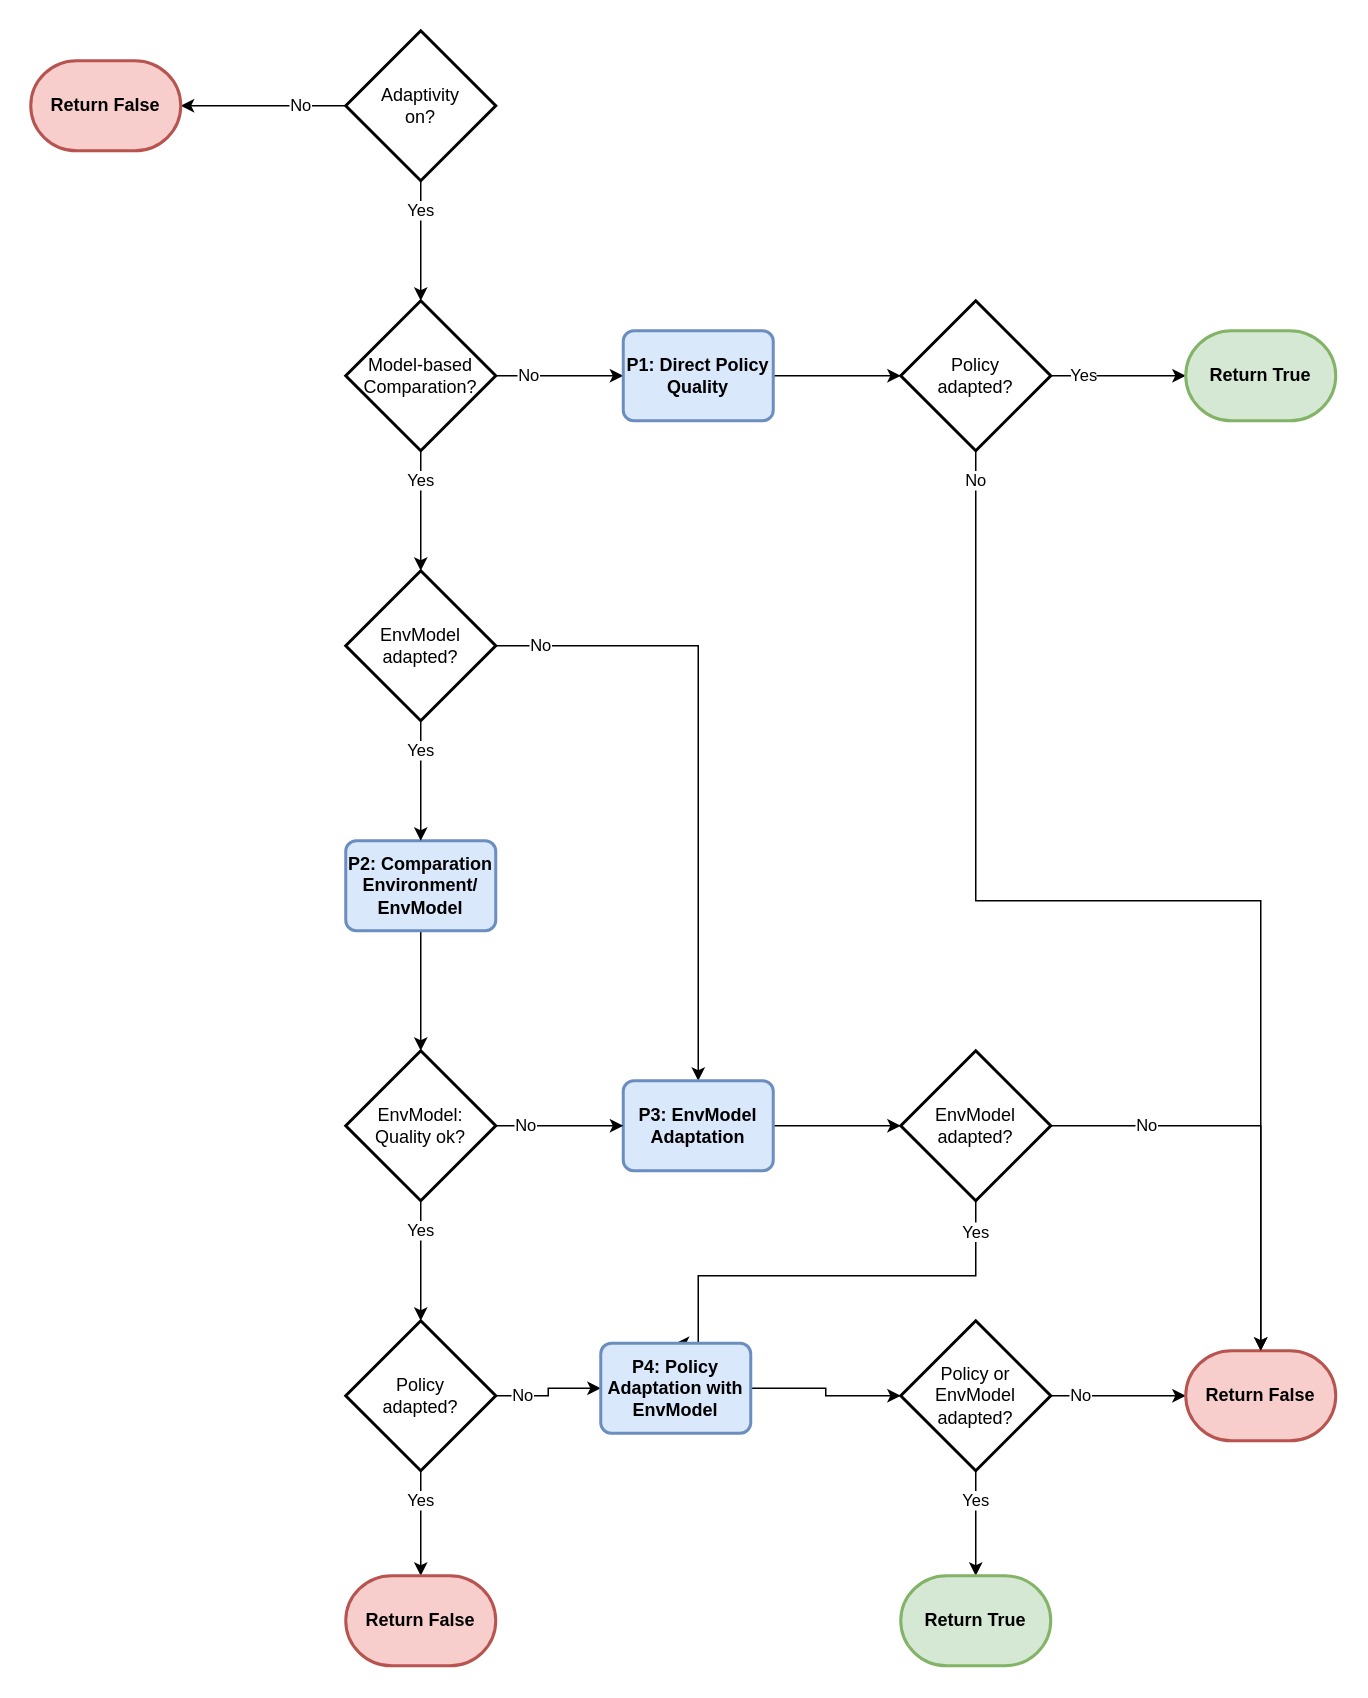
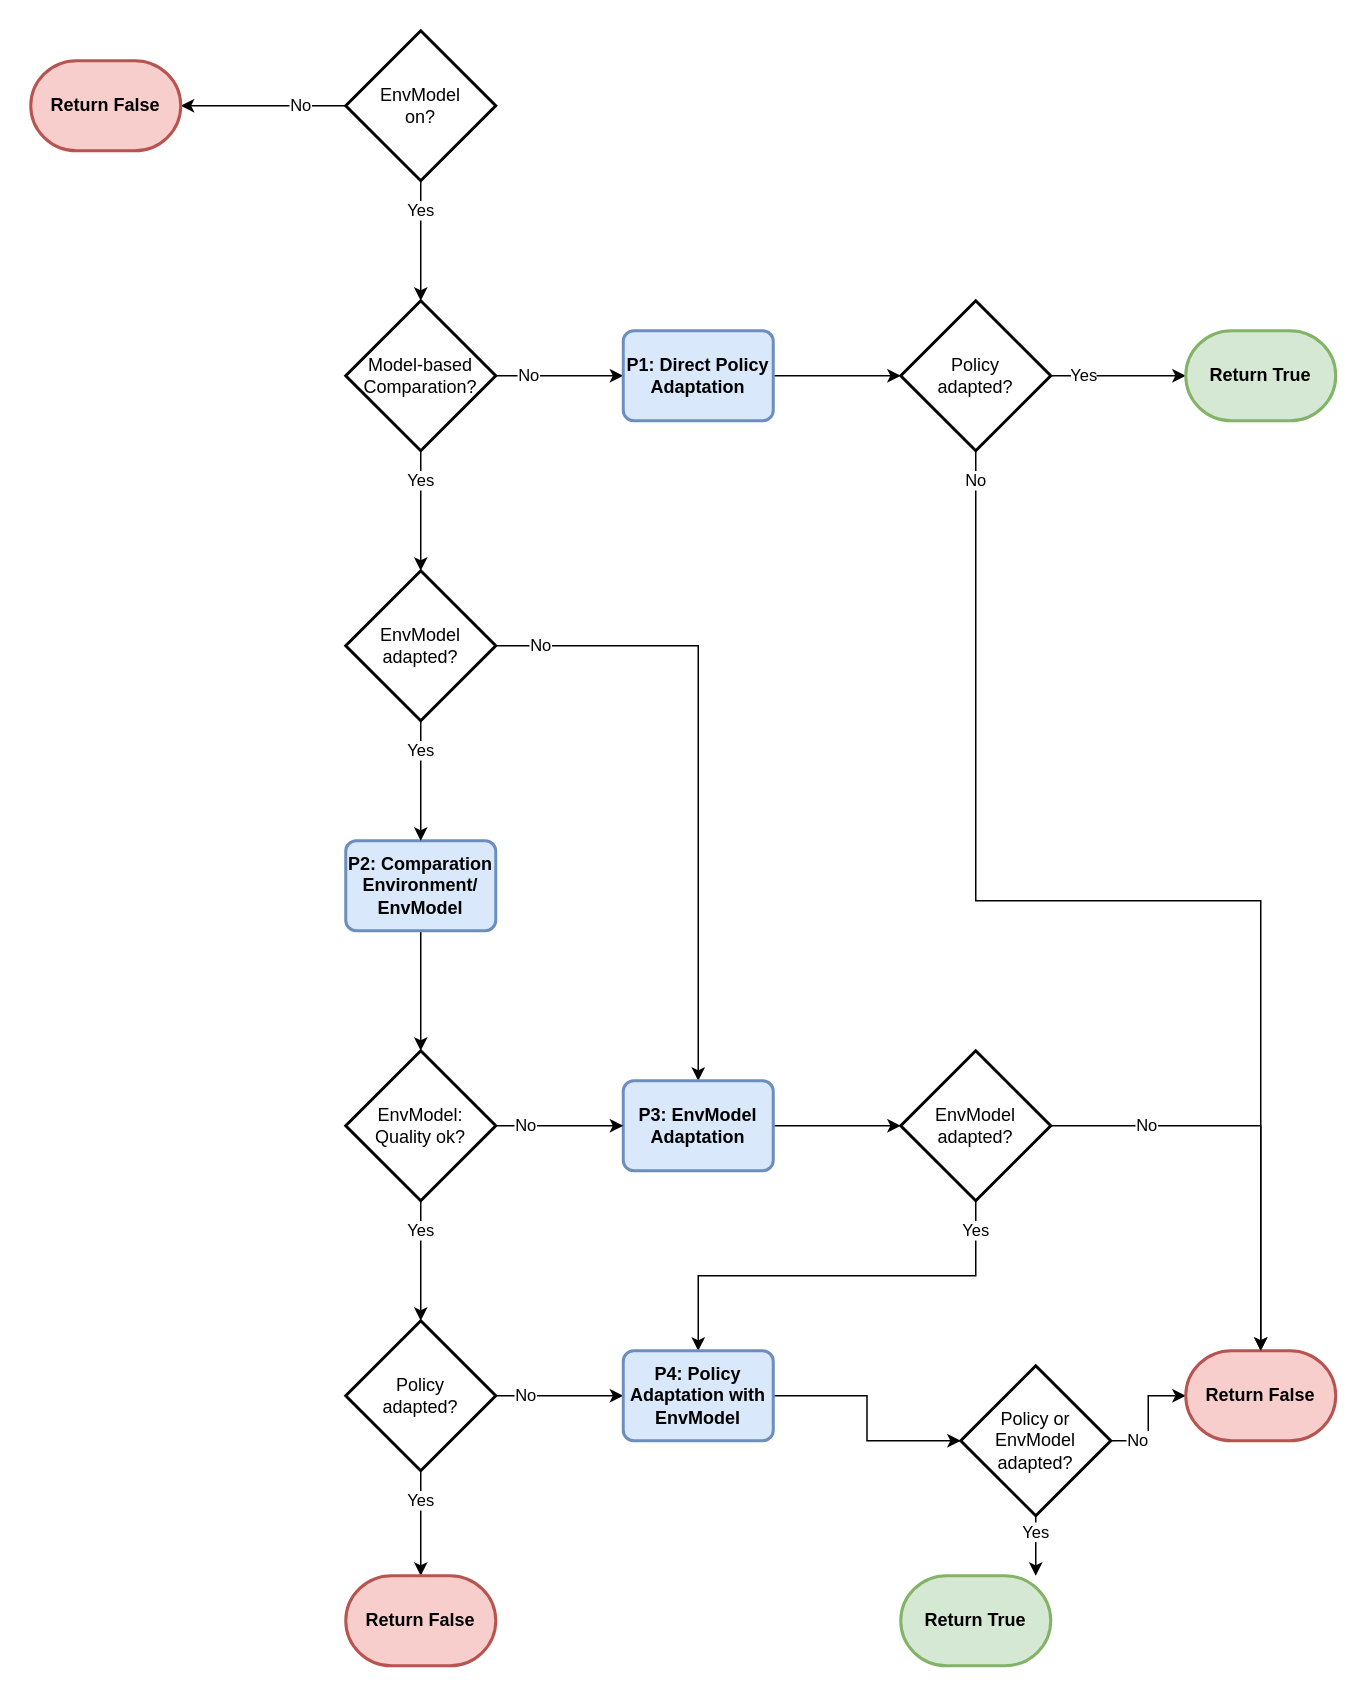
  <mxCell id="0" />
  <mxCell id="1" parent="0" />
  <mxCell id="2" value="No" style="edgeStyle=orthogonalEdgeStyle;rounded=0;orthogonalLoop=1;jettySize=auto;html=1;exitX=0;exitY=0.5;exitDx=0;exitDy=0;exitPerimeter=0;" parent="1" source="4" target="5" edge="1"><mxGeometry x="-0.455" relative="1" as="geometry"><mxPoint as="offset" /></mxGeometry></mxCell>
  <mxCell id="3" value="Yes" style="edgeStyle=orthogonalEdgeStyle;rounded=0;orthogonalLoop=1;jettySize=auto;html=1;" parent="1" source="4" target="31" edge="1"><mxGeometry x="-0.5" relative="1" as="geometry"><Array as="points"><mxPoint x="280" y="120" /><mxPoint x="280" y="120" /></Array><mxPoint as="offset" /></mxGeometry></mxCell>
- <mxCell id="4" value="Adaptivity&lt;br&gt;on?" style="strokeWidth=2;html=1;shape=mxgraph.flowchart.decision;whiteSpace=wrap;" parent="1" vertex="1"><mxGeometry x="230" y="20" width="100" height="100" as="geometry" /></mxCell>
+ <mxCell id="4" value="EnvModel&lt;br&gt;on?" style="strokeWidth=2;html=1;shape=mxgraph.flowchart.decision;whiteSpace=wrap;" parent="1" vertex="1"><mxGeometry x="230" y="20" width="100" height="100" as="geometry" /></mxCell>
  <mxCell id="5" value="Return False" style="strokeWidth=2;html=1;shape=mxgraph.flowchart.terminator;whiteSpace=wrap;fillColor=#f8cecc;strokeColor=#b85450;fontStyle=1" parent="1" vertex="1"><mxGeometry x="20" y="40" width="100" height="60" as="geometry" /></mxCell>
  <mxCell id="6" value="" style="edgeStyle=orthogonalEdgeStyle;rounded=0;orthogonalLoop=1;jettySize=auto;html=1;" parent="1" source="7" target="28" edge="1"><mxGeometry relative="1" as="geometry" /></mxCell>
  <mxCell id="7" value="P2: Comparation&lt;br&gt;Environment/&lt;br&gt;EnvModel" style="rounded=1;whiteSpace=wrap;html=1;absoluteArcSize=1;arcSize=14;strokeWidth=2;fillColor=#dae8fc;strokeColor=#6c8ebf;fontStyle=1" parent="1" vertex="1"><mxGeometry x="230" y="560" width="100" height="60" as="geometry" /></mxCell>
  <mxCell id="8" value="No" style="edgeStyle=orthogonalEdgeStyle;rounded=0;orthogonalLoop=1;jettySize=auto;html=1;entryX=0.5;entryY=0;entryDx=0;entryDy=0;" parent="1" source="10" target="18" edge="1"><mxGeometry x="-0.86" relative="1" as="geometry"><mxPoint as="offset" /></mxGeometry></mxCell>
  <mxCell id="9" value="Yes" style="edgeStyle=orthogonalEdgeStyle;rounded=0;orthogonalLoop=1;jettySize=auto;html=1;" parent="1" source="10" target="7" edge="1"><mxGeometry x="-0.5" relative="1" as="geometry"><mxPoint as="offset" /></mxGeometry></mxCell>
  <mxCell id="10" value="EnvModel&lt;br&gt;adapted?" style="strokeWidth=2;html=1;shape=mxgraph.flowchart.decision;whiteSpace=wrap;" parent="1" vertex="1"><mxGeometry x="230" y="380" width="100" height="100" as="geometry" /></mxCell>
  <mxCell id="11" value="No" style="edgeStyle=orthogonalEdgeStyle;rounded=0;orthogonalLoop=1;jettySize=auto;html=1;" parent="1" source="13" target="20" edge="1"><mxGeometry x="-0.529" relative="1" as="geometry"><mxPoint as="offset" /></mxGeometry></mxCell>
  <mxCell id="12" value="Yes" style="edgeStyle=orthogonalEdgeStyle;rounded=0;orthogonalLoop=1;jettySize=auto;html=1;" parent="1" source="13" edge="1"><mxGeometry x="-0.429" relative="1" as="geometry"><Array as="points"><mxPoint x="280" y="1010" /><mxPoint x="280" y="1010" /></Array><mxPoint as="offset" /><mxPoint x="280" y="1050" as="targetPoint" /></mxGeometry></mxCell>
  <mxCell id="13" value="Policy&lt;br&gt;adapted?" style="strokeWidth=2;html=1;shape=mxgraph.flowchart.decision;whiteSpace=wrap;" parent="1" vertex="1"><mxGeometry x="230" y="880" width="100" height="100" as="geometry" /></mxCell>
  <mxCell id="14" value="No" style="edgeStyle=orthogonalEdgeStyle;rounded=0;orthogonalLoop=1;jettySize=auto;html=1;entryX=0.5;entryY=0;entryDx=0;entryDy=0;entryPerimeter=0;" parent="1" source="16" target="25" edge="1"><mxGeometry x="-0.556" relative="1" as="geometry"><mxPoint as="offset" /><mxPoint x="790" y="750" as="targetPoint" /></mxGeometry></mxCell>
  <mxCell id="15" value="Yes" style="edgeStyle=orthogonalEdgeStyle;rounded=0;orthogonalLoop=1;jettySize=auto;html=1;entryX=0.5;entryY=0;entryDx=0;entryDy=0;" parent="1" source="16" target="20" edge="1"><mxGeometry x="-0.86" relative="1" as="geometry"><Array as="points"><mxPoint x="650" y="850" /><mxPoint x="465" y="850" /></Array><mxPoint as="offset" /></mxGeometry></mxCell>
  <mxCell id="16" value="EnvModel&lt;br&gt;adapted?" style="strokeWidth=2;html=1;shape=mxgraph.flowchart.decision;whiteSpace=wrap;" parent="1" vertex="1"><mxGeometry x="600" y="700" width="100" height="100" as="geometry" /></mxCell>
  <mxCell id="17" value="" style="edgeStyle=orthogonalEdgeStyle;rounded=0;orthogonalLoop=1;jettySize=auto;html=1;" parent="1" source="18" target="16" edge="1"><mxGeometry relative="1" as="geometry" /></mxCell>
  <mxCell id="18" value="P3: EnvModel&lt;br&gt;Adaptation" style="rounded=1;whiteSpace=wrap;html=1;absoluteArcSize=1;arcSize=14;strokeWidth=2;fillColor=#dae8fc;strokeColor=#6c8ebf;fontStyle=1" parent="1" vertex="1"><mxGeometry x="415" y="720" width="100" height="60" as="geometry" /></mxCell>
  <mxCell id="19" value="" style="edgeStyle=orthogonalEdgeStyle;rounded=0;orthogonalLoop=1;jettySize=auto;html=1;" parent="1" source="20" target="23" edge="1"><mxGeometry relative="1" as="geometry" /></mxCell>
- <mxCell id="20" value="P4: Policy Adaptation with EnvModel" style="rounded=1;whiteSpace=wrap;html=1;absoluteArcSize=1;arcSize=14;strokeWidth=2;fontStyle=1;fillColor=#dae8fc;strokeColor=#6c8ebf;" parent="1" vertex="1"><mxGeometry x="400" y="895" width="100" height="60" as="geometry" /></mxCell>
+ <mxCell id="20" value="P4: Policy Adaptation with EnvModel" style="rounded=1;whiteSpace=wrap;html=1;absoluteArcSize=1;arcSize=14;strokeWidth=2;fontStyle=1;fillColor=#dae8fc;strokeColor=#6c8ebf;" parent="1" vertex="1"><mxGeometry x="415" y="900" width="100" height="60" as="geometry" /></mxCell>
  <mxCell id="21" value="No" style="edgeStyle=orthogonalEdgeStyle;rounded=0;orthogonalLoop=1;jettySize=auto;html=1;" parent="1" source="23" target="25" edge="1"><mxGeometry x="-0.556" relative="1" as="geometry"><mxPoint as="offset" /></mxGeometry></mxCell>
  <mxCell id="22" value="Yes" style="edgeStyle=orthogonalEdgeStyle;rounded=0;orthogonalLoop=1;jettySize=auto;html=1;" parent="1" source="23" target="24" edge="1"><mxGeometry x="-0.429" relative="1" as="geometry"><Array as="points"><mxPoint x="650" y="1000" /><mxPoint x="650" y="1000" /></Array><mxPoint as="offset" /></mxGeometry></mxCell>
- <mxCell id="23" value="Policy or EnvModel&lt;br&gt;adapted?" style="strokeWidth=2;html=1;shape=mxgraph.flowchart.decision;whiteSpace=wrap;" parent="1" vertex="1"><mxGeometry x="600" y="880" width="100" height="100" as="geometry" /></mxCell>
+ <mxCell id="23" value="Policy or EnvModel&lt;br&gt;adapted?" style="strokeWidth=2;html=1;shape=mxgraph.flowchart.decision;whiteSpace=wrap;" parent="1" vertex="1"><mxGeometry x="640" y="910" width="100" height="100" as="geometry" /></mxCell>
  <mxCell id="24" value="Return True" style="strokeWidth=2;html=1;shape=mxgraph.flowchart.terminator;whiteSpace=wrap;strokeColor=#82b366;fillColor=#d5e8d4;fontStyle=1" parent="1" vertex="1"><mxGeometry x="600" y="1050" width="100" height="60" as="geometry" /></mxCell>
  <mxCell id="25" value="Return False" style="strokeWidth=2;html=1;shape=mxgraph.flowchart.terminator;whiteSpace=wrap;fillColor=#f8cecc;strokeColor=#b85450;fontStyle=1" parent="1" vertex="1"><mxGeometry x="790" y="900" width="100" height="60" as="geometry" /></mxCell>
  <mxCell id="26" value="Yes" style="edgeStyle=orthogonalEdgeStyle;rounded=0;orthogonalLoop=1;jettySize=auto;html=1;" parent="1" source="28" target="13" edge="1"><mxGeometry x="-0.5" relative="1" as="geometry"><mxPoint as="offset" /></mxGeometry></mxCell>
  <mxCell id="27" value="No" style="edgeStyle=orthogonalEdgeStyle;rounded=0;orthogonalLoop=1;jettySize=auto;html=1;" parent="1" source="28" target="18" edge="1"><mxGeometry x="-0.529" relative="1" as="geometry"><mxPoint as="offset" /></mxGeometry></mxCell>
  <mxCell id="28" value="EnvModel:&lt;br&gt;Quality ok?" style="strokeWidth=2;html=1;shape=mxgraph.flowchart.decision;whiteSpace=wrap;" parent="1" vertex="1"><mxGeometry x="230" y="700" width="100" height="100" as="geometry" /></mxCell>
  <mxCell id="29" value="Yes" style="edgeStyle=orthogonalEdgeStyle;rounded=0;orthogonalLoop=1;jettySize=auto;html=1;exitX=0.5;exitY=1;exitDx=0;exitDy=0;exitPerimeter=0;" parent="1" source="31" target="10" edge="1"><mxGeometry x="-0.5" relative="1" as="geometry"><mxPoint as="offset" /></mxGeometry></mxCell>
  <mxCell id="30" value="No" style="edgeStyle=orthogonalEdgeStyle;rounded=0;orthogonalLoop=1;jettySize=auto;html=1;" edge="1" parent="1" source="31" target="34"><mxGeometry x="-0.482" relative="1" as="geometry"><mxPoint as="offset" /></mxGeometry></mxCell>
  <mxCell id="31" value="Model-based&lt;br&gt;Comparation?" style="strokeWidth=2;html=1;shape=mxgraph.flowchart.decision;whiteSpace=wrap;" parent="1" vertex="1"><mxGeometry x="230" y="200" width="100" height="100" as="geometry" /></mxCell>
  <mxCell id="32" value="Return False" style="strokeWidth=2;html=1;shape=mxgraph.flowchart.terminator;whiteSpace=wrap;fillColor=#f8cecc;strokeColor=#b85450;fontStyle=1" vertex="1" parent="1"><mxGeometry x="230" y="1050" width="100" height="60" as="geometry" /></mxCell>
  <mxCell id="33" value="" style="edgeStyle=orthogonalEdgeStyle;rounded=0;orthogonalLoop=1;jettySize=auto;html=1;" edge="1" parent="1" source="34" target="37"><mxGeometry relative="1" as="geometry" /></mxCell>
- <mxCell id="34" value="P1: Direct Policy Quality" style="rounded=1;whiteSpace=wrap;html=1;absoluteArcSize=1;arcSize=14;strokeWidth=2;fontStyle=1;fillColor=#dae8fc;strokeColor=#6c8ebf;" vertex="1" parent="1"><mxGeometry x="415" y="220" width="100" height="60" as="geometry" /></mxCell>
+ <mxCell id="34" value="P1: Direct Policy Adaptation" style="rounded=1;whiteSpace=wrap;html=1;absoluteArcSize=1;arcSize=14;strokeWidth=2;fontStyle=1;fillColor=#dae8fc;strokeColor=#6c8ebf;" vertex="1" parent="1"><mxGeometry x="415" y="220" width="100" height="60" as="geometry" /></mxCell>
  <mxCell id="35" value="Yes" style="edgeStyle=orthogonalEdgeStyle;rounded=0;orthogonalLoop=1;jettySize=auto;html=1;" edge="1" parent="1" source="37" target="38"><mxGeometry x="-0.511" relative="1" as="geometry"><mxPoint as="offset" /></mxGeometry></mxCell>
  <mxCell id="36" value="No" style="edgeStyle=orthogonalEdgeStyle;rounded=0;orthogonalLoop=1;jettySize=auto;html=1;entryX=0.5;entryY=0;entryDx=0;entryDy=0;entryPerimeter=0;exitX=0.5;exitY=1;exitDx=0;exitDy=0;exitPerimeter=0;" edge="1" parent="1" source="37" target="25"><mxGeometry x="-0.949" relative="1" as="geometry"><mxPoint as="offset" /></mxGeometry></mxCell>
  <mxCell id="37" value="Policy &lt;br&gt;adapted?" style="strokeWidth=2;html=1;shape=mxgraph.flowchart.decision;whiteSpace=wrap;" vertex="1" parent="1"><mxGeometry x="600" y="200" width="100" height="100" as="geometry" /></mxCell>
  <mxCell id="38" value="Return True" style="strokeWidth=2;html=1;shape=mxgraph.flowchart.terminator;whiteSpace=wrap;strokeColor=#82b366;fillColor=#d5e8d4;fontStyle=1" vertex="1" parent="1"><mxGeometry x="790" y="220" width="100" height="60" as="geometry" /></mxCell>
